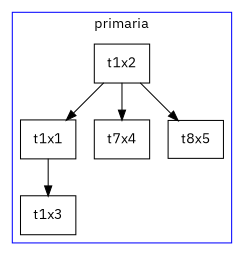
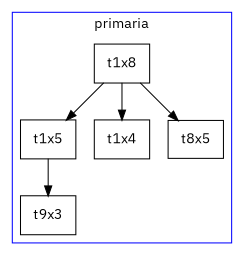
  digraph {
    fontname="IBM Plex Sans"
    node [fontname="IBM Plex Sans" shape=record]
    edge [fontname="IBM Plex Sans"]
-   t1x2
-   t1x1
-   t1x4 [label=t7x4]
-   t1x3
+   t1x2 [label=t1x8]
+   t1x1 [label=t1x5]
+   t1x4
+   t1x3 [label=t9x3]
    n5 [label=t8x5]
    subgraph cluster_1 {
      color=blue
      label=primaria
      t1x2
      t1x1
      t1x4
      t1x3
      n5
    }
    t1x2 -> t1x1
    t1x2 -> t1x4
    t1x2 -> n5
    t1x1 -> t1x3
  }
